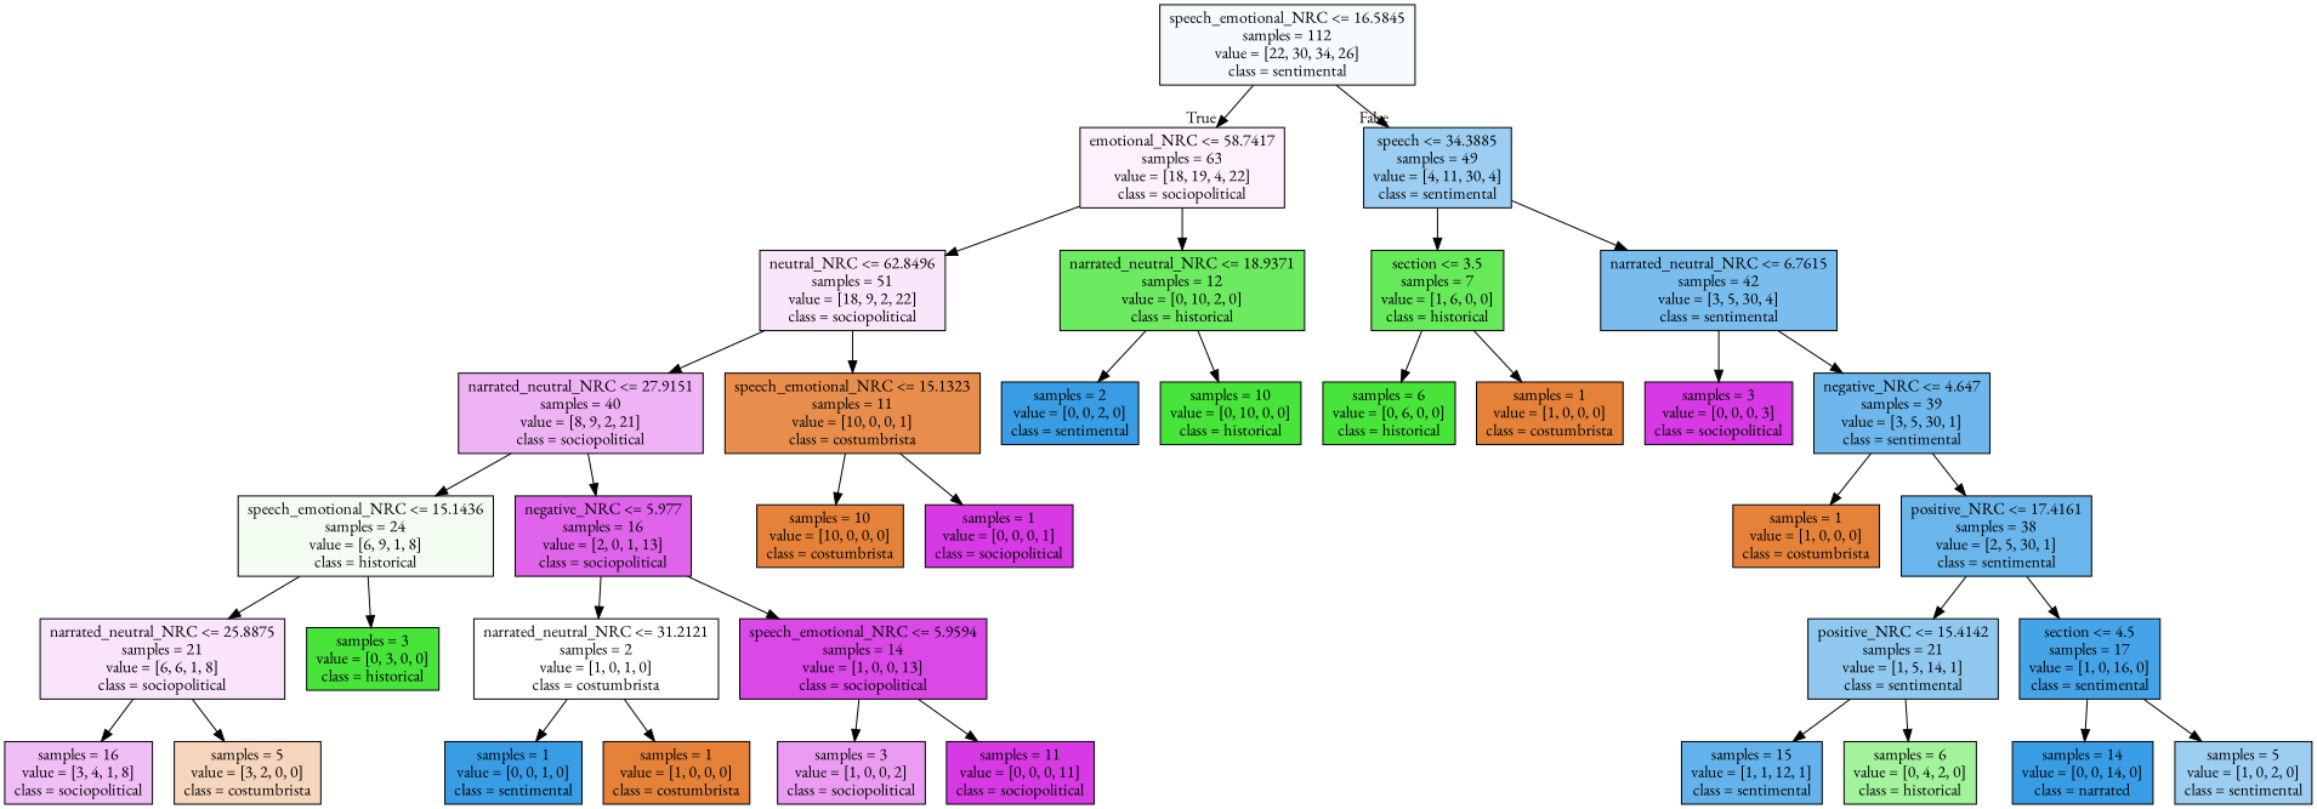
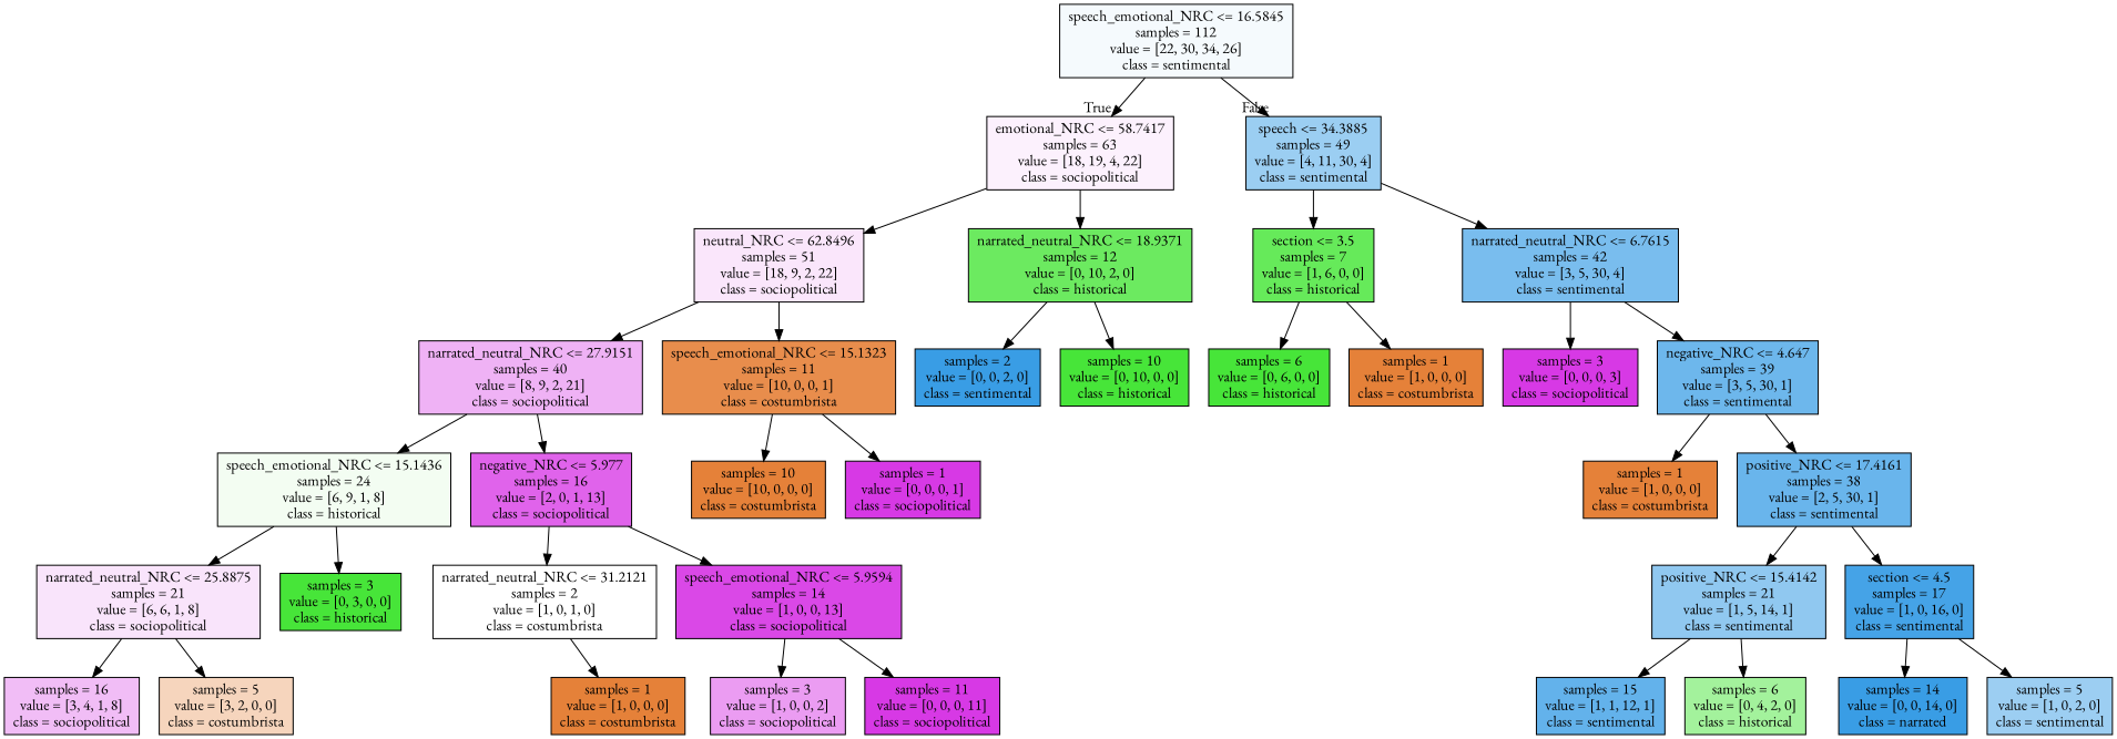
  digraph {
    fontname="EB Garamond"
    node [color=black fillcolor="#e58139ff" fontname="EB Garamond" shape=box style=filled]
    edge [fontname="EB Garamond"]
    n1 [fillcolor="#399de50c" label="speech_emotional_NRC <= 16.5845\nsamples = 112\nvalue = [22, 30, 34, 26]\nclass = sentimental"]
    n2 [fillcolor="#d739e511" label="emotional_NRC <= 58.7417\nsamples = 63\nvalue = [18, 19, 4, 22]\nclass = sociopolitical"]
    n3 [fillcolor="#399de580" label="speech <= 34.3885\nsamples = 49\nvalue = [4, 11, 30, 4]\nclass = sentimental"]
    n4 [fillcolor="#d739e51f" label="neutral_NRC <= 62.8496\nsamples = 51\nvalue = [18, 9, 2, 22]\nclass = sociopolitical"]
    n5 [fillcolor="#47e539cc" label="narrated_neutral_NRC <= 18.9371\nsamples = 12\nvalue = [0, 10, 2, 0]\nclass = historical"]
    n6 [fillcolor="#47e539d4" label="section <= 3.5\nsamples = 7\nvalue = [1, 6, 0, 0]\nclass = historical"]
    n7 [fillcolor="#399de5ac" label="narrated_neutral_NRC <= 6.7615\nsamples = 42\nvalue = [3, 5, 30, 4]\nclass = sentimental"]
    n8 [fillcolor="#d739e563" label="narrated_neutral_NRC <= 27.9151\nsamples = 40\nvalue = [8, 9, 2, 21]\nclass = sociopolitical"]
    n9 [fillcolor="#e58139e6" label="speech_emotional_NRC <= 15.1323\nsamples = 11\nvalue = [10, 0, 0, 1]\nclass = costumbrista"]
    n10 [fillcolor="#399de5ff" label="samples = 2\nvalue = [0, 0, 2, 0]\nclass = sentimental"]
    n11 [fillcolor="#47e539ff" label="samples = 10\nvalue = [0, 10, 0, 0]\nclass = historical"]
    n12 [fillcolor="#47e53910" label="speech_emotional_NRC <= 15.1436\nsamples = 24\nvalue = [6, 9, 1, 8]\nclass = historical"]
    n13 [fillcolor="#d739e5c8" label="negative_NRC <= 5.977\nsamples = 16\nvalue = [2, 0, 1, 13]\nclass = sociopolitical"]
    n14 [label="samples = 10\nvalue = [10, 0, 0, 0]\nclass = costumbrista"]
    n15 [fillcolor="#d739e5ff" label="samples = 1\nvalue = [0, 0, 0, 1]\nclass = sociopolitical"]
    n16 [fillcolor="#d739e522" label="narrated_neutral_NRC <= 25.8875\nsamples = 21\nvalue = [6, 6, 1, 8]\nclass = sociopolitical"]
    n17 [fillcolor="#47e539ff" label="samples = 3\nvalue = [0, 3, 0, 0]\nclass = historical"]
    n18 [fillcolor="#e5813900" label="narrated_neutral_NRC <= 31.2121\nsamples = 2\nvalue = [1, 0, 1, 0]\nclass = costumbrista"]
    n19 [fillcolor="#d739e5eb" label="speech_emotional_NRC <= 5.9594\nsamples = 14\nvalue = [1, 0, 0, 13]\nclass = sociopolitical"]
    n20 [fillcolor="#d739e555" label="samples = 16\nvalue = [3, 4, 1, 8]\nclass = sociopolitical"]
    n21 [fillcolor="#e5813955" label="samples = 5\nvalue = [3, 2, 0, 0]\nclass = costumbrista"]
-   n22 [fillcolor="#399de5ff" label="samples = 1\nvalue = [0, 0, 1, 0]\nclass = sentimental"]
    n23 [label="samples = 1\nvalue = [1, 0, 0, 0]\nclass = costumbrista"]
    n24 [fillcolor="#d739e57f" label="samples = 3\nvalue = [1, 0, 0, 2]\nclass = sociopolitical"]
    n25 [fillcolor="#d739e5ff" label="samples = 11\nvalue = [0, 0, 0, 11]\nclass = sociopolitical"]
    n26 [fillcolor="#47e539ff" label="samples = 6\nvalue = [0, 6, 0, 0]\nclass = historical"]
    n27 [label="samples = 1\nvalue = [1, 0, 0, 0]\nclass = costumbrista"]
    n28 [fillcolor="#d739e5ff" label="samples = 3\nvalue = [0, 0, 0, 3]\nclass = sociopolitical"]
    n29 [fillcolor="#399de5bc" label="negative_NRC <= 4.647\nsamples = 39\nvalue = [3, 5, 30, 1]\nclass = sentimental"]
    n30 [label="samples = 1\nvalue = [1, 0, 0, 0]\nclass = costumbrista"]
    n31 [fillcolor="#399de5c1" label="positive_NRC <= 17.4161\nsamples = 38\nvalue = [2, 5, 30, 1]\nclass = sentimental"]
    n32 [fillcolor="#399de58f" label="positive_NRC <= 15.4142\nsamples = 21\nvalue = [1, 5, 14, 1]\nclass = sentimental"]
    n33 [fillcolor="#399de5ef" label="section <= 4.5\nsamples = 17\nvalue = [1, 0, 16, 0]\nclass = sentimental"]
    n34 [fillcolor="#399de5c8" label="samples = 15\nvalue = [1, 1, 12, 1]\nclass = sentimental"]
    n35 [fillcolor="#47e5397f" label="samples = 6\nvalue = [0, 4, 2, 0]\nclass = historical"]
    n36 [fillcolor="#399de5ff" label="samples = 14\nvalue = [0, 0, 14, 0]\nclass = narrated"]
    n37 [fillcolor="#399de57f" label="samples = 5\nvalue = [1, 0, 2, 0]\nclass = sentimental"]
    n1 -> n2 [headlabel=True labelangle=45 labeldistance=2.5]
    n1 -> n3 [headlabel=False labelangle=-45 labeldistance=2.5]
    n2 -> n4
    n2 -> n5
    n3 -> n6
    n3 -> n7
    n4 -> n8
    n4 -> n9
    n5 -> n10
    n5 -> n11
    n6 -> n26
    n6 -> n27
    n7 -> n28
    n7 -> n29
    n8 -> n12
    n8 -> n13
    n9 -> n14
    n9 -> n15
    n12 -> n16
    n12 -> n17
    n13 -> n18
    n13 -> n19
    n16 -> n20
    n16 -> n21
-   n18 -> n22
    n18 -> n23
    n19 -> n24
    n19 -> n25
    n29 -> n30
    n29 -> n31
    n31 -> n32
    n31 -> n33
    n32 -> n34
    n32 -> n35
    n33 -> n36
    n33 -> n37
  }
